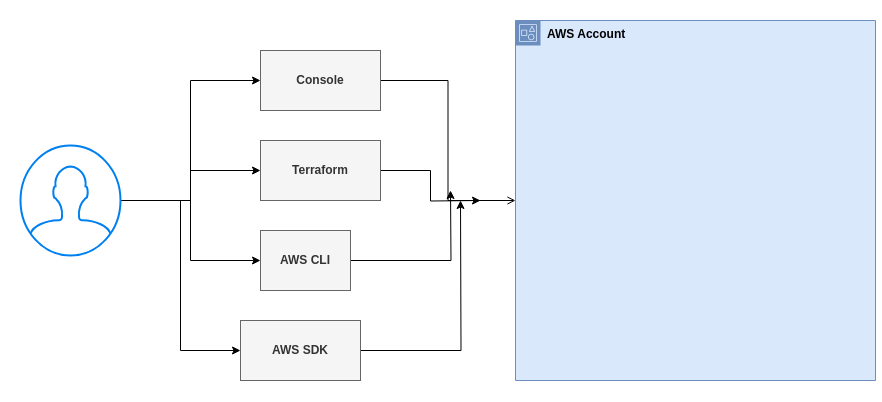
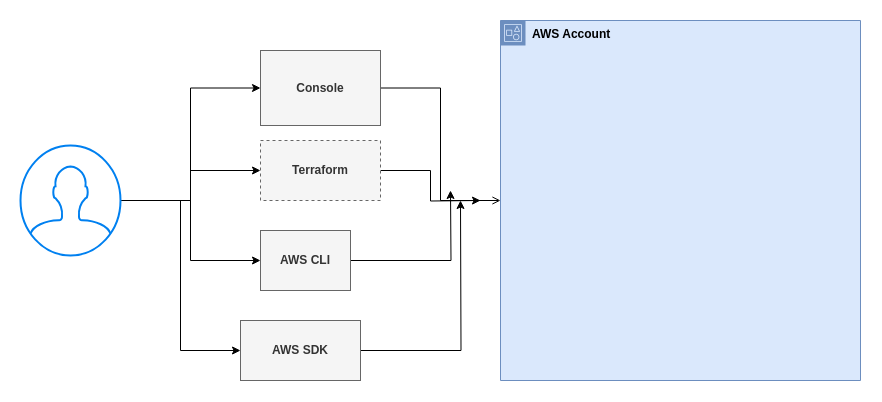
  <mxCell id="0" />
  <mxCell id="1" parent="0" />
- <mxCell id="2" value="&lt;b&gt;AWS Account&lt;/b&gt;" style="points=[[0,0],[0.25,0],[0.5,0],[0.75,0],[1,0],[1,0.25],[1,0.5],[1,0.75],[1,1],[0.75,1],[0.5,1],[0.25,1],[0,1],[0,0.75],[0,0.5],[0,0.25]];outlineConnect=0;html=1;whiteSpace=wrap;fontSize=12;fontStyle=0;container=1;pointerEvents=0;collapsible=0;recursiveResize=0;shape=mxgraph.aws4.group;grIcon=mxgraph.aws4.group_account;strokeColor=#6c8ebf;fillColor=#dae8fc;verticalAlign=top;align=left;spacingLeft=30;dashed=0;" vertex="1" parent="1"><mxGeometry x="515" y="20" width="360" height="360" as="geometry" /></mxCell>
+ <mxCell id="2" value="&lt;b&gt;AWS Account&lt;/b&gt;" style="points=[[0,0],[0.25,0],[0.5,0],[0.75,0],[1,0],[1,0.25],[1,0.5],[1,0.75],[1,1],[0.75,1],[0.5,1],[0.25,1],[0,1],[0,0.75],[0,0.5],[0,0.25]];outlineConnect=0;html=1;whiteSpace=wrap;fontSize=12;fontStyle=0;container=1;pointerEvents=0;collapsible=0;recursiveResize=0;shape=mxgraph.aws4.group;grIcon=mxgraph.aws4.group_account;strokeColor=#6c8ebf;fillColor=#dae8fc;verticalAlign=top;align=left;spacingLeft=30;dashed=0;" vertex="1" parent="1"><mxGeometry x="500" y="20" width="360" height="360" as="geometry" /></mxCell>
  <mxCell id="3" style="edgeStyle=orthogonalEdgeStyle;rounded=0;orthogonalLoop=1;jettySize=auto;html=1;entryX=0;entryY=0.5;entryDx=0;entryDy=0;" edge="1" parent="1" source="7" target="9"><mxGeometry relative="1" as="geometry" /></mxCell>
  <mxCell id="4" style="edgeStyle=orthogonalEdgeStyle;rounded=0;orthogonalLoop=1;jettySize=auto;html=1;" edge="1" parent="1" source="7" target="11"><mxGeometry relative="1" as="geometry" /></mxCell>
  <mxCell id="5" style="edgeStyle=orthogonalEdgeStyle;rounded=0;orthogonalLoop=1;jettySize=auto;html=1;" edge="1" parent="1" source="7" target="13"><mxGeometry relative="1" as="geometry" /></mxCell>
  <mxCell id="6" style="edgeStyle=orthogonalEdgeStyle;rounded=0;orthogonalLoop=1;jettySize=auto;html=1;entryX=0;entryY=0.5;entryDx=0;entryDy=0;" edge="1" parent="1" source="7" target="15"><mxGeometry relative="1" as="geometry" /></mxCell>
  <mxCell id="7" value="" style="html=1;verticalLabelPosition=bottom;align=center;labelBackgroundColor=#ffffff;verticalAlign=top;strokeWidth=2;strokeColor=#0080F0;shadow=0;dashed=0;shape=mxgraph.ios7.icons.user;" vertex="1" parent="1"><mxGeometry x="20" y="145" width="100" height="110" as="geometry" /></mxCell>
  <mxCell id="8" style="edgeStyle=orthogonalEdgeStyle;rounded=0;orthogonalLoop=1;jettySize=auto;html=1;endArrow=open;" edge="1" parent="1" source="9" target="2"><mxGeometry relative="1" as="geometry" /></mxCell>
- <mxCell id="9" value="&lt;b&gt;Console&lt;/b&gt;" style="rounded=0;whiteSpace=wrap;html=1;fillColor=#f5f5f5;fontColor=#333333;strokeColor=#666666;" vertex="1" parent="1"><mxGeometry x="260" y="50" width="120" height="60" as="geometry" /></mxCell>
+ <mxCell id="9" value="&lt;b&gt;Console&lt;/b&gt;" style="rounded=0;whiteSpace=wrap;html=1;fillColor=#f5f5f5;fontColor=#333333;strokeColor=#666666;" vertex="1" parent="1"><mxGeometry x="260" y="50" width="120" height="75" as="geometry" /></mxCell>
  <mxCell id="10" style="edgeStyle=orthogonalEdgeStyle;rounded=0;orthogonalLoop=1;jettySize=auto;html=1;" edge="1" parent="1" source="11"><mxGeometry relative="1" as="geometry"><mxPoint x="480" y="200" as="targetPoint" /></mxGeometry></mxCell>
- <mxCell id="11" value="&lt;b&gt;Terraform&lt;/b&gt;" style="rounded=0;whiteSpace=wrap;html=1;fillColor=#f5f5f5;fontColor=#333333;strokeColor=#666666;" vertex="1" parent="1"><mxGeometry x="260" y="140" width="120" height="60" as="geometry" /></mxCell>
+ <mxCell id="11" value="&lt;b&gt;Terraform&lt;/b&gt;" style="rounded=0;whiteSpace=wrap;html=1;fillColor=#f5f5f5;fontColor=#333333;strokeColor=#666666;dashed=1;" vertex="1" parent="1"><mxGeometry x="260" y="140" width="120" height="60" as="geometry" /></mxCell>
  <mxCell id="12" style="edgeStyle=orthogonalEdgeStyle;rounded=0;orthogonalLoop=1;jettySize=auto;html=1;" edge="1" parent="1" source="13"><mxGeometry relative="1" as="geometry"><mxPoint x="450" y="190" as="targetPoint" /></mxGeometry></mxCell>
  <mxCell id="13" value="&lt;b&gt;AWS CLI&lt;/b&gt;" style="rounded=0;whiteSpace=wrap;html=1;fillColor=#f5f5f5;fontColor=#333333;strokeColor=#666666;" vertex="1" parent="1"><mxGeometry x="260" y="230" width="90" height="60" as="geometry" /></mxCell>
  <mxCell id="14" style="edgeStyle=orthogonalEdgeStyle;rounded=0;orthogonalLoop=1;jettySize=auto;html=1;" edge="1" parent="1" source="15"><mxGeometry relative="1" as="geometry"><mxPoint x="460" y="200" as="targetPoint" /></mxGeometry></mxCell>
  <mxCell id="15" value="&lt;b&gt;AWS SDK&lt;/b&gt;" style="rounded=0;whiteSpace=wrap;html=1;fillColor=#f5f5f5;fontColor=#333333;strokeColor=#666666;" vertex="1" parent="1"><mxGeometry x="240" y="320" width="120" height="60" as="geometry" /></mxCell>
